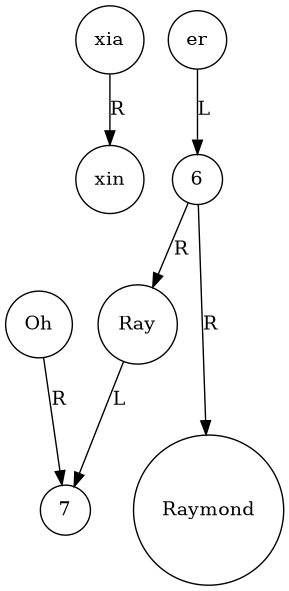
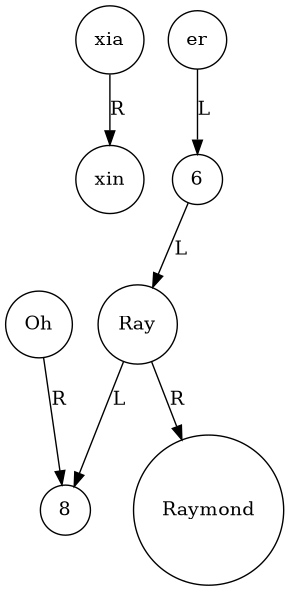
  digraph {
    node [shape=circle]
    xia
    xin
    n3 [label=6]
    er
    Ray
-   8 [label=7]
+   8
    Raymond
    Oh
    xia -> xin [label=R]
-   n3 -> Ray [label=R]
+   n3 -> Ray [label=L]
    er -> n3 [label=L]
    Ray -> 8 [label=L]
-   n3 -> Raymond [label=R]
+   Ray -> Raymond [label=R]
    Oh -> 8 [label=R]
  }
